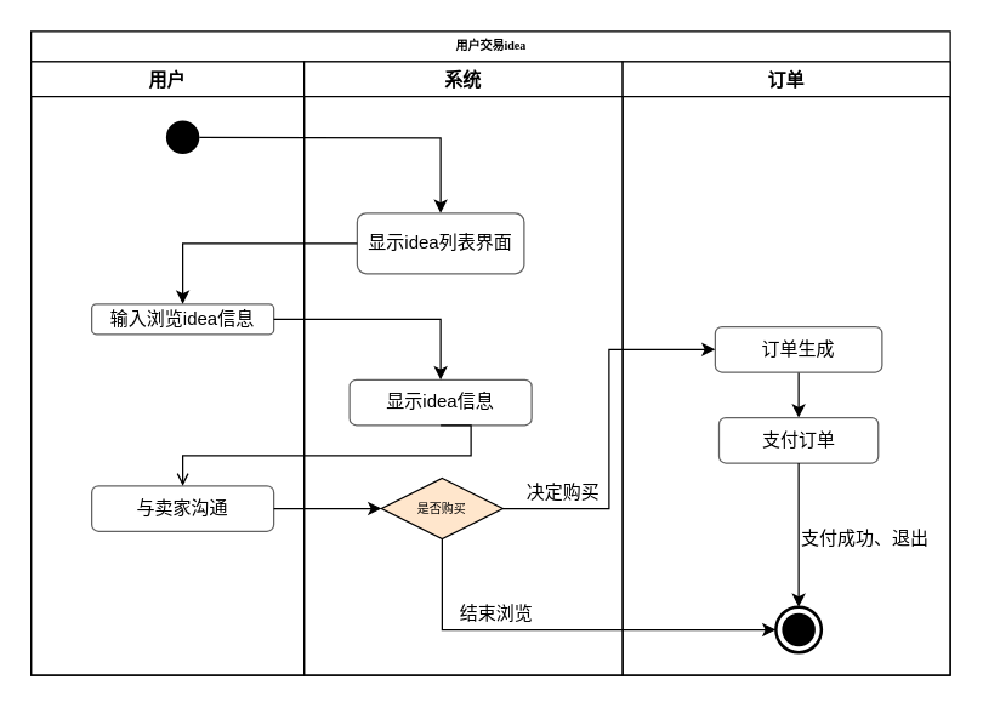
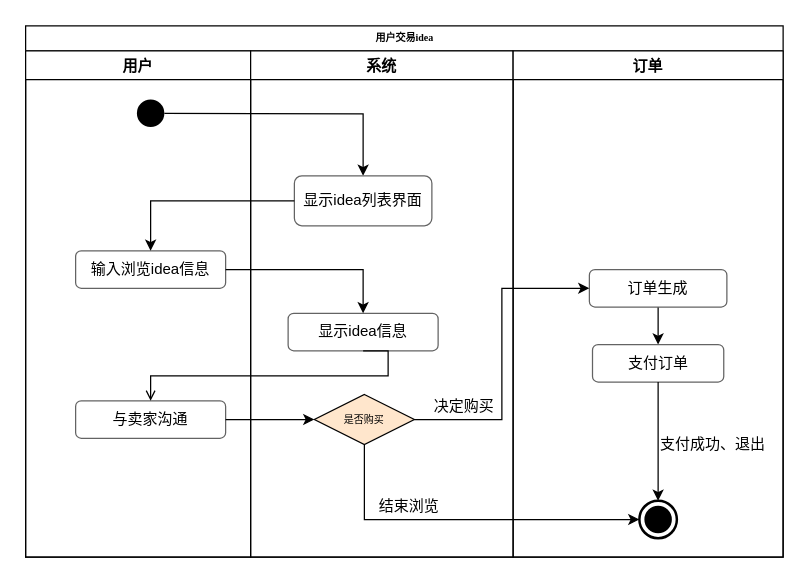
  <mxCell id="0" />
  <mxCell id="1" parent="0" />
  <mxCell id="2" value="用户交易idea" style="swimlane;html=1;childLayout=stackLayout;startSize=20;rounded=0;shadow=0;labelBackgroundColor=none;strokeColor=#000000;strokeWidth=1;fillColor=#ffffff;fontFamily=Verdana;fontSize=8;fontColor=#000000;align=center;" parent="1" vertex="1"><mxGeometry x="20" y="20" width="606" height="425" as="geometry" /></mxCell>
  <mxCell id="3" value="用户" style="swimlane;startSize=23;" parent="2" vertex="1"><mxGeometry y="20" width="180" height="405" as="geometry"><mxRectangle x="70" y="100" width="60" height="23" as="alternateBounds" /></mxGeometry></mxCell>
- <mxCell id="4" value="输入浏览idea信息" style="shape=rect;html=1;rounded=1;whiteSpace=wrap;align=center;strokeColor=#636363;" parent="3" vertex="1"><mxGeometry x="40" y="160" width="120" height="20" as="geometry" /></mxCell>
+ <mxCell id="4" value="输入浏览idea信息" style="shape=rect;html=1;rounded=1;whiteSpace=wrap;align=center;strokeColor=#636363;" parent="3" vertex="1"><mxGeometry x="40" y="160" width="120" height="30" as="geometry" /></mxCell>
  <mxCell id="5" value="" style="verticalLabelPosition=bottom;verticalAlign=top;html=1;strokeWidth=2;shape=mxgraph.flowchart.on-page_reference;fillColor=#000000;" parent="3" vertex="1"><mxGeometry x="90" y="40" width="20" height="20" as="geometry" /></mxCell>
  <mxCell id="6" style="edgeStyle=orthogonalEdgeStyle;rounded=0;orthogonalLoop=1;jettySize=auto;html=1;entryX=0.5;entryY=0;entryDx=0;entryDy=0;" parent="3" target="9" edge="1"><mxGeometry relative="1" as="geometry"><mxPoint x="290.5" y="100" as="targetPoint" /><mxPoint x="111" y="50" as="sourcePoint" /></mxGeometry></mxCell>
  <mxCell id="7" value="与卖家沟通" style="shape=rect;html=1;rounded=1;whiteSpace=wrap;align=center;strokeColor=#636363;" parent="3" vertex="1"><mxGeometry x="40" y="280" width="120" height="30" as="geometry" /></mxCell>
  <mxCell id="8" value="系统" style="swimlane;startSize=23;" parent="2" vertex="1"><mxGeometry x="180" y="20" width="210" height="405" as="geometry" /></mxCell>
  <mxCell id="9" value="显示idea列表界面" style="shape=rect;html=1;rounded=1;whiteSpace=wrap;align=center;strokeColor=#636363;" parent="8" vertex="1"><mxGeometry x="35" y="100" width="110" height="40" as="geometry" /></mxCell>
  <mxCell id="10" value="显示idea信息" style="shape=rect;html=1;rounded=1;whiteSpace=wrap;align=center;strokeColor=#636363;" parent="8" vertex="1"><mxGeometry x="30" y="210" width="120" height="30" as="geometry" /></mxCell>
  <mxCell id="11" value="是否购买" style="rhombus;whiteSpace=wrap;html=1;rounded=0;shadow=0;labelBackgroundColor=none;strokeColor=#000000;strokeWidth=1;fillColor=#ffe6cc;fontFamily=Verdana;fontSize=8;fontColor=#000000;align=center;" parent="8" vertex="1"><mxGeometry x="51" y="275" width="80" height="40" as="geometry" /></mxCell>
  <mxCell id="12" value="结束浏览" style="text;html=1;resizable=0;points=[];autosize=1;align=left;verticalAlign=top;spacingTop=-4;" parent="8" vertex="1"><mxGeometry x="101" y="355" width="60" height="20" as="geometry" /></mxCell>
  <mxCell id="13" value="决定购买" style="text;html=1;resizable=0;points=[];autosize=1;align=left;verticalAlign=top;spacingTop=-4;" parent="8" vertex="1"><mxGeometry x="145" y="275" width="60" height="20" as="geometry" /></mxCell>
  <mxCell id="14" style="edgeStyle=orthogonalEdgeStyle;rounded=0;orthogonalLoop=1;jettySize=auto;html=1;entryX=0.5;entryY=0;entryDx=0;entryDy=0;exitX=0;exitY=0.5;exitDx=0;exitDy=0;" parent="2" source="9" target="4" edge="1"><mxGeometry relative="1" as="geometry"><mxPoint x="300.143" y="129.857" as="targetPoint" /><mxPoint x="121" y="80" as="sourcePoint" /></mxGeometry></mxCell>
  <mxCell id="15" style="edgeStyle=orthogonalEdgeStyle;rounded=0;orthogonalLoop=1;jettySize=auto;html=1;entryX=0.5;entryY=0;entryDx=0;entryDy=0;exitX=1;exitY=0.5;exitDx=0;exitDy=0;" parent="2" source="4" target="10" edge="1"><mxGeometry relative="1" as="geometry"><mxPoint x="109.857" y="189.857" as="targetPoint" /><mxPoint x="245.286" y="149.857" as="sourcePoint" /></mxGeometry></mxCell>
  <mxCell id="16" style="edgeStyle=orthogonalEdgeStyle;rounded=0;orthogonalLoop=1;jettySize=auto;html=1;exitX=0.5;exitY=1;exitDx=0;exitDy=0;endArrow=open;" parent="2" source="10" target="7" edge="1"><mxGeometry relative="1" as="geometry"><mxPoint x="100" y="305" as="targetPoint" /><mxPoint x="255.286" y="159.857" as="sourcePoint" /><Array as="points"><mxPoint x="290" y="280" /><mxPoint x="100" y="280" /></Array></mxGeometry></mxCell>
  <mxCell id="17" value="" style="edgeStyle=orthogonalEdgeStyle;rounded=0;orthogonalLoop=1;jettySize=auto;html=1;entryX=0;entryY=0.5;entryDx=0;entryDy=0;" parent="2" source="7" target="11" edge="1"><mxGeometry relative="1" as="geometry" /></mxCell>
  <mxCell id="18" value="订单" style="swimlane;startSize=23;" parent="2" vertex="1"><mxGeometry x="390" y="20" width="216" height="405" as="geometry" /></mxCell>
  <mxCell id="19" value="" style="edgeStyle=orthogonalEdgeStyle;rounded=0;orthogonalLoop=1;jettySize=auto;html=1;entryX=0.5;entryY=0;entryDx=0;entryDy=0;" parent="18" source="20" target="21" edge="1"><mxGeometry relative="1" as="geometry"><mxPoint x="116" y="285" as="targetPoint" /><Array as="points"><mxPoint x="116" y="212" /><mxPoint x="116" y="212" /></Array></mxGeometry></mxCell>
  <mxCell id="20" value="订单生成" style="shape=rect;html=1;rounded=1;whiteSpace=wrap;align=center;strokeColor=#636363;" parent="18" vertex="1"><mxGeometry x="61" y="175" width="110" height="30" as="geometry" /></mxCell>
  <mxCell id="21" value="支付订单" style="shape=rect;html=1;rounded=1;whiteSpace=wrap;align=center;strokeColor=#636363;" parent="18" vertex="1"><mxGeometry x="63.5" y="235" width="105" height="30" as="geometry" /></mxCell>
  <mxCell id="22" value="" style="verticalLabelPosition=bottom;verticalAlign=top;html=1;strokeWidth=2;shape=mxgraph.flowchart.on-page_reference;" parent="18" vertex="1"><mxGeometry x="101" y="360" width="30" height="30" as="geometry" /></mxCell>
  <mxCell id="23" value="" style="verticalLabelPosition=bottom;verticalAlign=top;html=1;strokeWidth=2;shape=mxgraph.flowchart.on-page_reference;fillColor=#000000;" parent="18" vertex="1"><mxGeometry x="106" y="365" width="20" height="20" as="geometry" /></mxCell>
  <mxCell id="24" value="支付成功、退出" style="text;html=1;resizable=0;points=[];autosize=1;align=left;verticalAlign=top;spacingTop=-4;" parent="18" vertex="1"><mxGeometry x="116" y="305" width="100" height="20" as="geometry" /></mxCell>
  <mxCell id="25" value="" style="edgeStyle=orthogonalEdgeStyle;rounded=0;orthogonalLoop=1;jettySize=auto;html=1;entryX=0.5;entryY=0;entryDx=0;entryDy=0;entryPerimeter=0;" parent="18" source="21" target="22" edge="1"><mxGeometry relative="1" as="geometry"><mxPoint x="116.333" y="295" as="targetPoint" /></mxGeometry></mxCell>
  <mxCell id="26" value="" style="edgeStyle=orthogonalEdgeStyle;rounded=0;orthogonalLoop=1;jettySize=auto;html=1;entryX=0;entryY=0.5;entryDx=0;entryDy=0;exitX=1;exitY=0.5;exitDx=0;exitDy=0;" parent="2" source="11" target="20" edge="1"><mxGeometry relative="1" as="geometry"><mxPoint x="320.429" y="325.286" as="sourcePoint" /><mxPoint x="435" y="325.286" as="targetPoint" /></mxGeometry></mxCell>
  <mxCell id="27" value="" style="edgeStyle=orthogonalEdgeStyle;rounded=0;orthogonalLoop=1;jettySize=auto;html=1;exitX=0.5;exitY=1;exitDx=0;exitDy=0;entryX=0;entryY=0.5;entryDx=0;entryDy=0;entryPerimeter=0;" parent="2" source="11" target="22" edge="1"><mxGeometry relative="1" as="geometry"><mxPoint x="487.002" y="395.286" as="targetPoint" /><Array as="points"><mxPoint x="271" y="395" /></Array></mxGeometry></mxCell>
